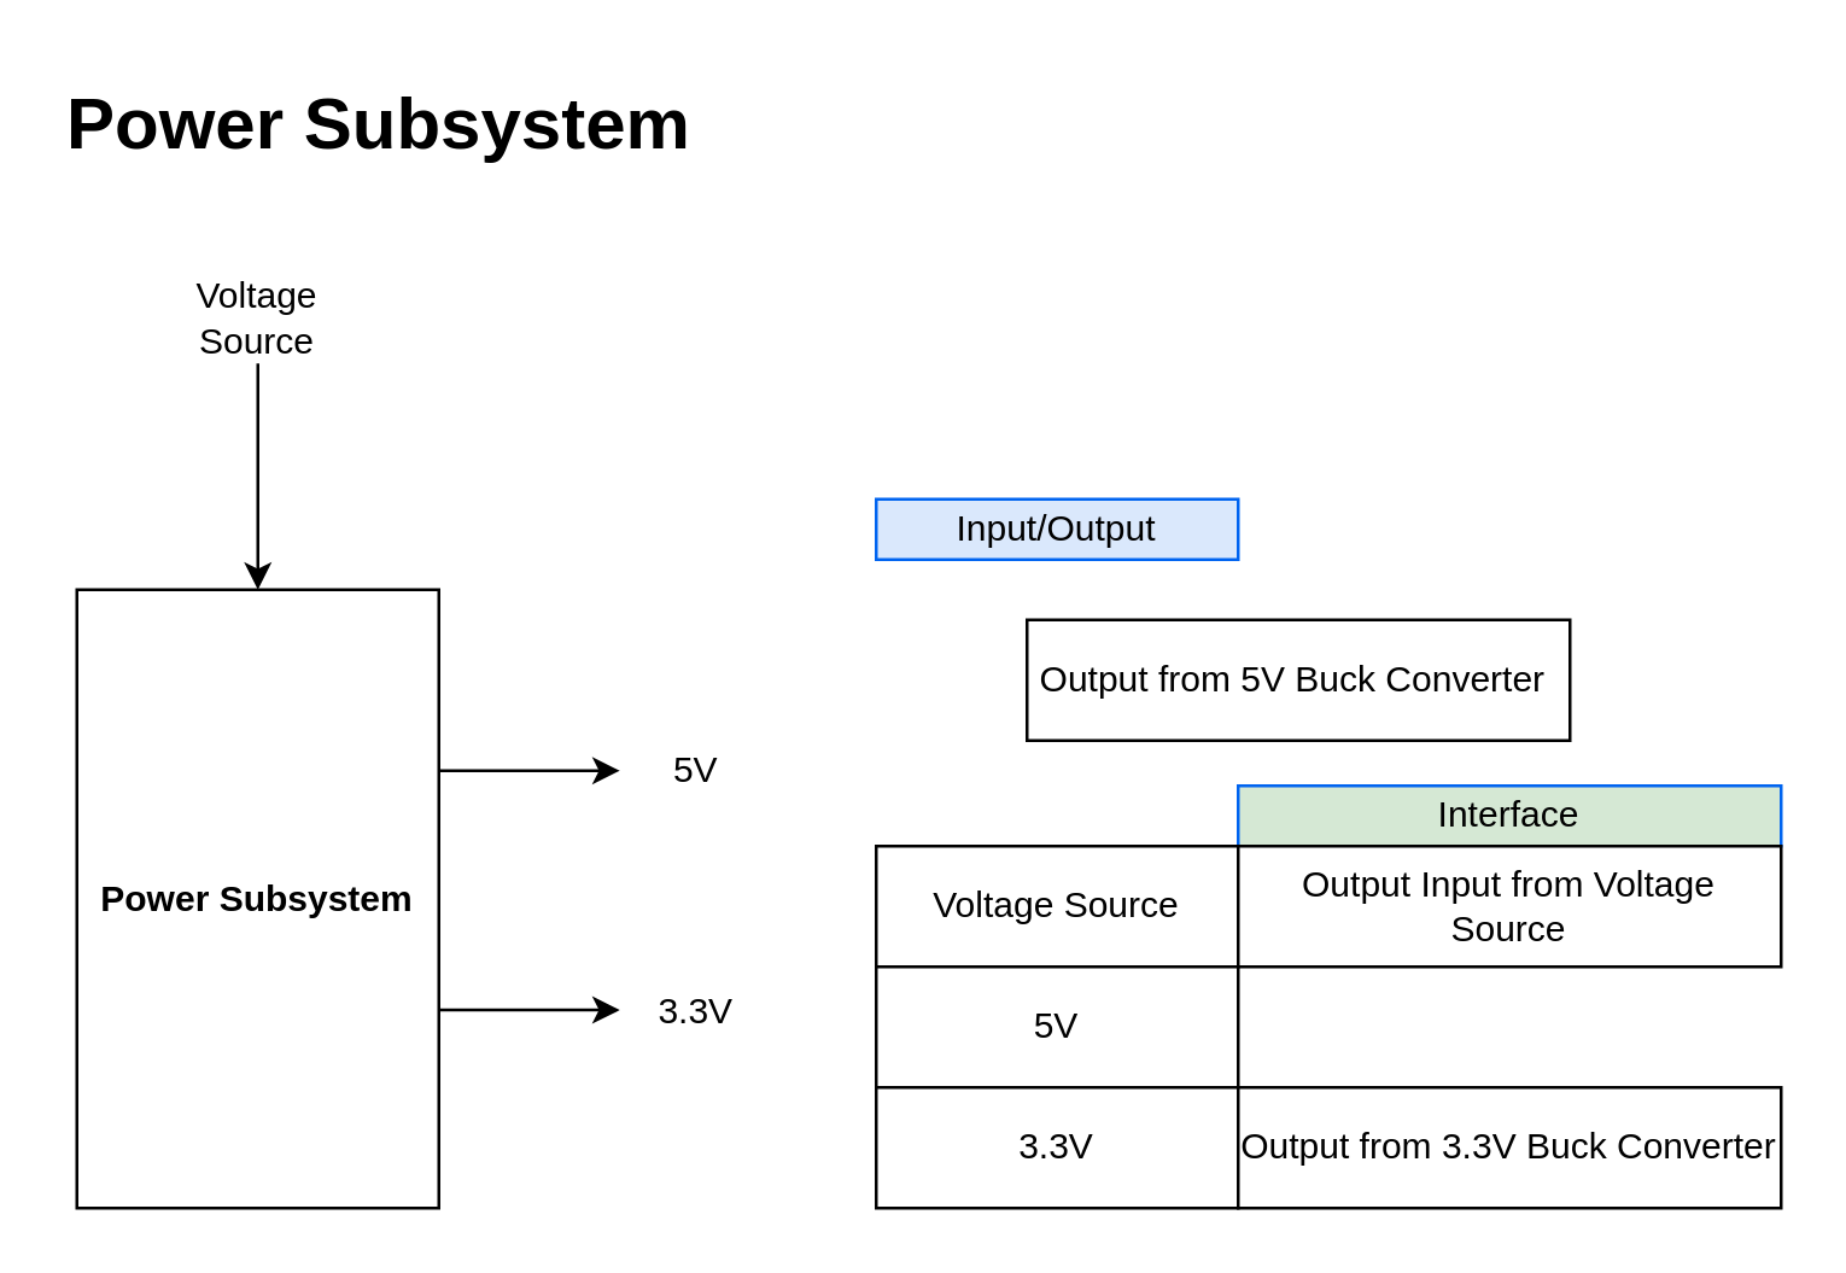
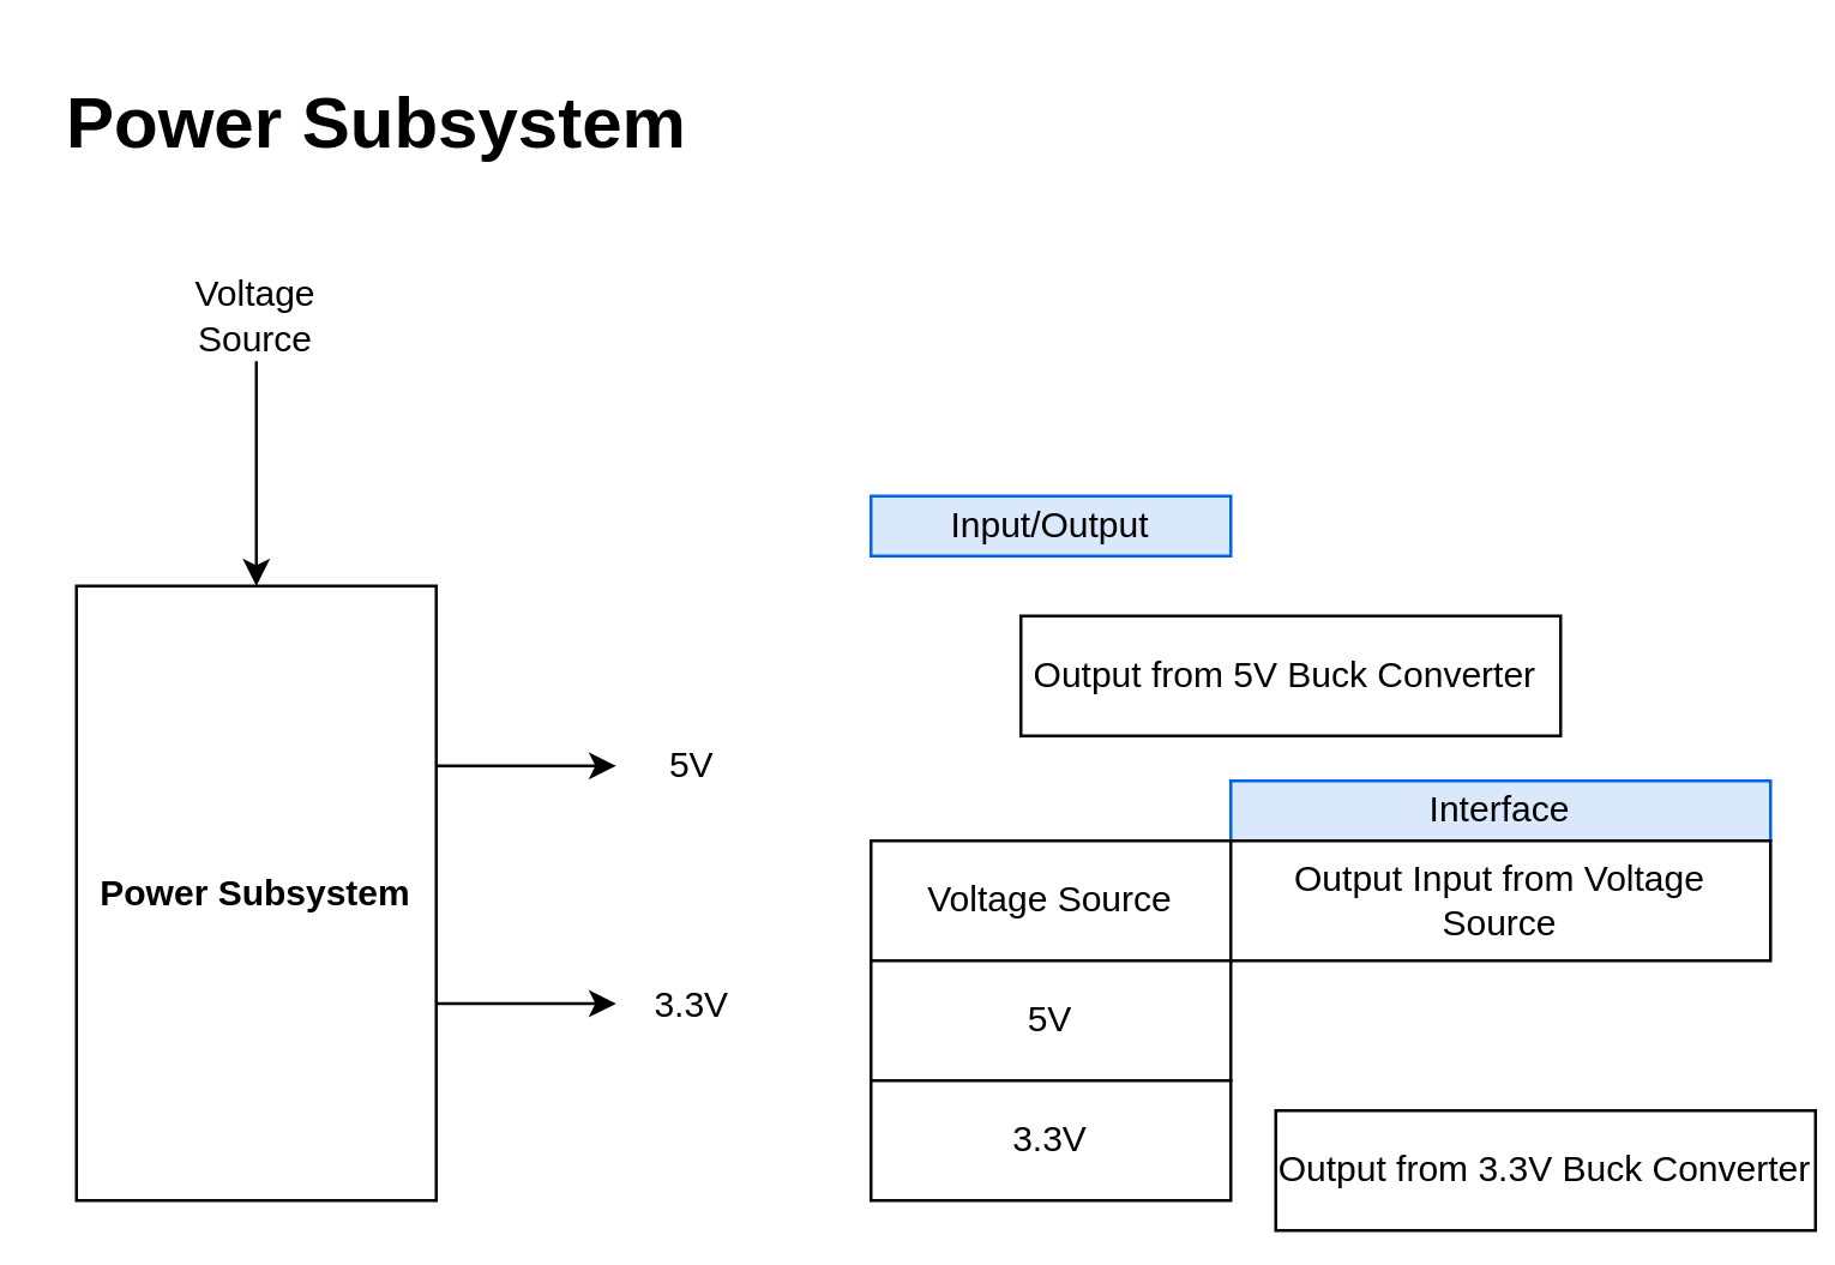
  <mxCell id="0" />
  <mxCell id="1" parent="0" />
  <mxCell id="2" value="&lt;b&gt;Power Subsystem&lt;/b&gt;" style="rounded=0;whiteSpace=wrap;html=1;" parent="1" vertex="1"><mxGeometry x="25" y="195" width="120" height="205" as="geometry" /></mxCell>
  <mxCell id="3" value="&lt;h1 style=&quot;margin-top: 0px;&quot;&gt;Power Subsystem&lt;/h1&gt;" style="text;html=1;whiteSpace=wrap;overflow=hidden;rounded=0;" parent="1" vertex="1"><mxGeometry x="20" y="20" width="230" height="40" as="geometry" /></mxCell>
  <mxCell id="4" value="" style="endArrow=classic;html=1;rounded=0;exitX=0.25;exitY=1;exitDx=0;exitDy=0;" parent="1" edge="1"><mxGeometry width="50" height="50" relative="1" as="geometry"><mxPoint x="145" y="334.31" as="sourcePoint" /><mxPoint x="205" y="334.31" as="targetPoint" /></mxGeometry></mxCell>
  <mxCell id="5" value="" style="endArrow=classic;html=1;rounded=0;exitX=0.75;exitY=1;exitDx=0;exitDy=0;" parent="1" edge="1"><mxGeometry width="50" height="50" relative="1" as="geometry"><mxPoint x="145" y="255" as="sourcePoint" /><mxPoint x="205" y="255" as="targetPoint" /></mxGeometry></mxCell>
  <mxCell id="6" value="5V" style="text;html=1;align=center;verticalAlign=middle;resizable=0;points=[];autosize=1;strokeColor=none;fillColor=none;" parent="1" vertex="1"><mxGeometry x="210" y="240" width="40" height="30" as="geometry" /></mxCell>
  <mxCell id="7" value="3.3V" style="text;html=1;align=center;verticalAlign=middle;resizable=0;points=[];autosize=1;strokeColor=none;fillColor=none;" parent="1" vertex="1"><mxGeometry x="205" y="320" width="50" height="30" as="geometry" /></mxCell>
  <mxCell id="8" style="edgeStyle=orthogonalEdgeStyle;rounded=0;orthogonalLoop=1;jettySize=auto;html=1;exitX=0.5;exitY=1;exitDx=0;exitDy=0;entryX=0.25;entryY=0;entryDx=0;entryDy=0;" parent="1" source="9" edge="1"><mxGeometry relative="1" as="geometry"><mxPoint x="85" y="195" as="targetPoint" /></mxGeometry></mxCell>
  <mxCell id="9" value="Voltage Source" style="text;html=1;align=center;verticalAlign=middle;whiteSpace=wrap;rounded=0;" parent="1" vertex="1"><mxGeometry x="55" y="90" width="60" height="30" as="geometry" /></mxCell>
  <mxCell id="10" value="Input/Output" style="rounded=0;whiteSpace=wrap;html=1;align=center;fillColor=#dae8fc;strokeColor=light-dark(#0064f0, #5c79a3);" parent="1" vertex="1"><mxGeometry x="290" y="165" width="120" height="20" as="geometry" /></mxCell>
- <mxCell id="11" value="Interface" style="rounded=0;whiteSpace=wrap;html=1;align=center;fillColor=#d5e8d4;strokeColor=light-dark(#0064F0,#5C79A3);" parent="1" vertex="1"><mxGeometry x="410" y="260" width="180" height="20" as="geometry" /></mxCell>
+ <mxCell id="11" value="Interface" style="rounded=0;whiteSpace=wrap;html=1;align=center;fillColor=#dae8fc;strokeColor=light-dark(#0064F0,#5C79A3);" parent="1" vertex="1"><mxGeometry x="410" y="260" width="180" height="20" as="geometry" /></mxCell>
  <mxCell id="12" value="Voltage Source" style="rounded=0;whiteSpace=wrap;html=1;" parent="1" vertex="1"><mxGeometry x="290" y="280" width="120" height="40" as="geometry" /></mxCell>
  <mxCell id="13" value="Output Input from Voltage Source" style="rounded=0;whiteSpace=wrap;html=1;" parent="1" vertex="1"><mxGeometry x="410" y="280" width="180" height="40" as="geometry" /></mxCell>
  <mxCell id="14" value="5V" style="rounded=0;whiteSpace=wrap;html=1;" parent="1" vertex="1"><mxGeometry x="290" y="320" width="120" height="40" as="geometry" /></mxCell>
  <mxCell id="15" value="Output from 5V Buck Converter&amp;nbsp;" style="rounded=0;whiteSpace=wrap;html=1;" parent="1" vertex="1"><mxGeometry x="340" y="205" width="180" height="40" as="geometry" /></mxCell>
  <mxCell id="16" value="3.3V" style="rounded=0;whiteSpace=wrap;html=1;" parent="1" vertex="1"><mxGeometry x="290" y="360" width="120" height="40" as="geometry" /></mxCell>
- <mxCell id="17" value="Output from 3.3V Buck Converter" style="rounded=0;whiteSpace=wrap;html=1;" parent="1" vertex="1"><mxGeometry x="410" y="360" width="180" height="40" as="geometry" /></mxCell>
+ <mxCell id="17" value="Output from 3.3V Buck Converter" style="rounded=0;whiteSpace=wrap;html=1;" parent="1" vertex="1"><mxGeometry x="425" y="370" width="180" height="40" as="geometry" /></mxCell>
